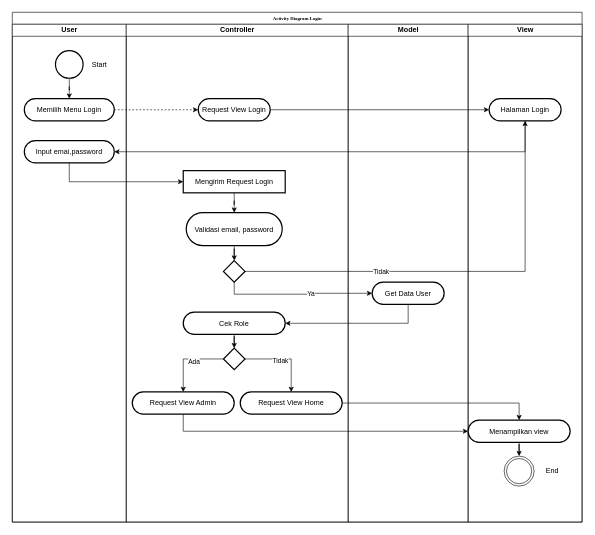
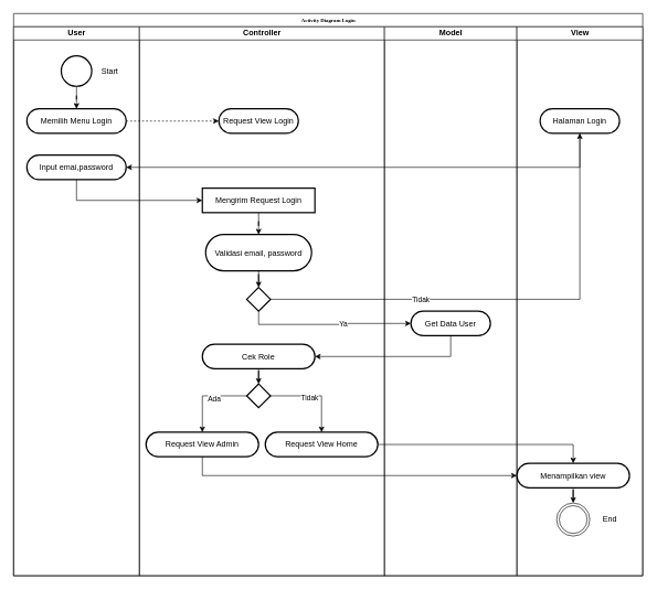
  <mxCell id="0" />
  <mxCell id="1" parent="0" />
  <mxCell id="2" value="Activity Diagram Login" style="swimlane;html=1;childLayout=stackLayout;startSize=20;rounded=0;shadow=0;labelBackgroundColor=none;strokeWidth=1;fontFamily=Verdana;fontSize=8;align=center;" vertex="1" parent="1"><mxGeometry x="20" width="950" height="850" as="geometry" y="20" /></mxCell>
  <mxCell id="3" value="User" style="swimlane;html=1;startSize=20;" vertex="1" parent="2"><mxGeometry y="20" width="190" height="830" as="geometry" /></mxCell>
  <mxCell id="4" value="" style="edgeStyle=orthogonalEdgeStyle;rounded=0;orthogonalLoop=1;jettySize=auto;html=1;" edge="1" parent="3" source="5" target="6"><mxGeometry relative="1" as="geometry" /></mxCell>
  <mxCell id="5" value="" style="strokeWidth=2;html=1;shape=mxgraph.flowchart.start_2;whiteSpace=wrap;fillStyle=solid;" vertex="1" parent="3"><mxGeometry x="72" y="44" width="46" height="46" as="geometry" /></mxCell>
  <mxCell id="6" value="Memilih Menu Login" style="rounded=1;whiteSpace=wrap;html=1;strokeWidth=2;fillStyle=solid;arcSize=50;" vertex="1" parent="3"><mxGeometry x="20" y="124" width="150" height="37" as="geometry" /></mxCell>
  <mxCell id="7" value="Input emai,password" style="rounded=1;whiteSpace=wrap;html=1;strokeWidth=2;fillStyle=solid;arcSize=50;" vertex="1" parent="3"><mxGeometry x="20" y="194" width="150" height="37" as="geometry" /></mxCell>
  <mxCell id="8" value="Start" style="text;html=1;align=center;verticalAlign=middle;resizable=0;points=[];autosize=1;strokeColor=none;fillColor=none;" vertex="1" parent="3"><mxGeometry x="120" y="52" width="50" height="30" as="geometry" /></mxCell>
  <mxCell id="9" value="Controller" style="swimlane;html=1;startSize=20;" vertex="1" parent="2"><mxGeometry x="190" y="20" width="370" height="830" as="geometry" /></mxCell>
  <mxCell id="10" style="edgeStyle=orthogonalEdgeStyle;rounded=0;orthogonalLoop=1;jettySize=auto;html=1;exitX=0.5;exitY=1;exitDx=0;exitDy=0;" edge="1" parent="9"><mxGeometry relative="1" as="geometry"><mxPoint x="80" y="352.5" as="sourcePoint" /><mxPoint x="80" y="352.5" as="targetPoint" /></mxGeometry></mxCell>
  <mxCell id="11" style="edgeStyle=orthogonalEdgeStyle;rounded=0;orthogonalLoop=1;jettySize=auto;html=1;entryX=0.5;entryY=0;entryDx=0;entryDy=0;" edge="1" parent="9" source="12" target="14"><mxGeometry relative="1" as="geometry" /></mxCell>
  <mxCell id="12" value="Mengirim Request Login" style="whiteSpace=wrap;html=1;strokeWidth=2;fillStyle=solid;arcSize=50;rounded=0;" vertex="1" parent="9"><mxGeometry x="95" y="244" width="170" height="37" as="geometry" /></mxCell>
  <mxCell id="13" style="edgeStyle=orthogonalEdgeStyle;rounded=0;orthogonalLoop=1;jettySize=auto;html=1;entryX=0.5;entryY=0;entryDx=0;entryDy=0;entryPerimeter=0;" edge="1" parent="9" source="14" target="15"><mxGeometry relative="1" as="geometry" /></mxCell>
  <mxCell id="14" value="Validasi email, password" style="rounded=1;whiteSpace=wrap;html=1;strokeWidth=2;fillStyle=solid;arcSize=50;" vertex="1" parent="9"><mxGeometry x="100" y="314" width="160" height="55" as="geometry" /></mxCell>
  <mxCell id="15" value="" style="strokeWidth=2;html=1;shape=mxgraph.flowchart.decision;whiteSpace=wrap;" vertex="1" parent="9"><mxGeometry x="162" y="394" width="36" height="36" as="geometry" /></mxCell>
  <mxCell id="16" style="edgeStyle=orthogonalEdgeStyle;rounded=0;orthogonalLoop=1;jettySize=auto;html=1;entryX=0.5;entryY=0;entryDx=0;entryDy=0;entryPerimeter=0;" edge="1" parent="9" source="17" target="24"><mxGeometry relative="1" as="geometry" /></mxCell>
  <mxCell id="17" value="Cek Role" style="rounded=1;whiteSpace=wrap;html=1;strokeWidth=2;fillStyle=solid;arcSize=50;" vertex="1" parent="9"><mxGeometry x="95" y="480" width="170" height="37" as="geometry" /></mxCell>
  <mxCell id="18" value="Request View Admin" style="rounded=1;whiteSpace=wrap;html=1;strokeWidth=2;fillStyle=solid;arcSize=50;" vertex="1" parent="9"><mxGeometry x="10" y="613" width="170" height="37" as="geometry" /></mxCell>
  <mxCell id="19" value="Request View Login" style="rounded=1;whiteSpace=wrap;html=1;strokeWidth=2;fillStyle=solid;arcSize=50;" vertex="1" parent="9"><mxGeometry x="120" y="124" width="120" height="37" as="geometry" /></mxCell>
  <mxCell id="20" value="" style="edgeStyle=orthogonalEdgeStyle;rounded=0;orthogonalLoop=1;jettySize=auto;html=1;exitX=0;exitY=0.5;exitDx=0;exitDy=0;exitPerimeter=0;" edge="1" parent="9" source="24" target="18"><mxGeometry relative="1" as="geometry" /></mxCell>
  <mxCell id="21" value="Ada" style="edgeLabel;html=1;align=center;verticalAlign=middle;resizable=0;points=[];" vertex="1" connectable="0" parent="20"><mxGeometry x="-0.186" y="4" relative="1" as="geometry"><mxPoint as="offset" /></mxGeometry></mxCell>
  <mxCell id="22" style="edgeStyle=orthogonalEdgeStyle;rounded=0;orthogonalLoop=1;jettySize=auto;html=1;entryX=0.5;entryY=0;entryDx=0;entryDy=0;exitX=1;exitY=0.5;exitDx=0;exitDy=0;exitPerimeter=0;" edge="1" parent="9" source="24" target="25"><mxGeometry relative="1" as="geometry"><mxPoint x="200" y="558" as="sourcePoint" /></mxGeometry></mxCell>
  <mxCell id="23" value="Tidak" style="edgeLabel;html=1;align=center;verticalAlign=middle;resizable=0;points=[];" vertex="1" connectable="0" parent="22"><mxGeometry x="-0.122" y="-2" relative="1" as="geometry"><mxPoint as="offset" /></mxGeometry></mxCell>
  <mxCell id="24" value="" style="strokeWidth=2;html=1;shape=mxgraph.flowchart.decision;whiteSpace=wrap;" vertex="1" parent="9"><mxGeometry x="162" y="540" width="36" height="36" as="geometry" /></mxCell>
  <mxCell id="25" value="Request View Home" style="rounded=1;whiteSpace=wrap;html=1;strokeWidth=2;fillStyle=solid;arcSize=50;" vertex="1" parent="9"><mxGeometry x="190" y="613" width="170" height="37" as="geometry" /></mxCell>
  <mxCell id="26" value="Model" style="swimlane;html=1;startSize=20;" vertex="1" parent="2"><mxGeometry x="560" y="20" width="200" height="830" as="geometry" /></mxCell>
  <mxCell id="27" value="Get Data User" style="rounded=1;whiteSpace=wrap;html=1;strokeWidth=2;fillStyle=solid;arcSize=50;" vertex="1" parent="26"><mxGeometry x="40" y="430" width="120" height="37" as="geometry" /></mxCell>
  <mxCell id="28" value="View" style="swimlane;html=1;startSize=20;" vertex="1" parent="2"><mxGeometry x="760" y="20" width="190" height="830" as="geometry" /></mxCell>
  <mxCell id="29" value="Halaman Login" style="rounded=1;whiteSpace=wrap;html=1;strokeWidth=2;fillStyle=solid;arcSize=50;" vertex="1" parent="28"><mxGeometry x="35" y="124" width="120" height="37" as="geometry" /></mxCell>
  <mxCell id="30" style="edgeStyle=orthogonalEdgeStyle;rounded=0;orthogonalLoop=1;jettySize=auto;html=1;entryX=0.5;entryY=0;entryDx=0;entryDy=0;" edge="1" parent="28" source="31" target="32"><mxGeometry relative="1" as="geometry" /></mxCell>
  <mxCell id="31" value="Menampilkan view" style="rounded=1;whiteSpace=wrap;html=1;strokeWidth=2;fillStyle=solid;arcSize=50;" vertex="1" parent="28"><mxGeometry y="660" width="170" height="37" as="geometry" /></mxCell>
  <mxCell id="32" value="" style="ellipse;shape=doubleEllipse;whiteSpace=wrap;html=1;aspect=fixed;" vertex="1" parent="28"><mxGeometry x="60" y="720" width="50" height="50" as="geometry" /></mxCell>
  <mxCell id="33" value="End" style="text;html=1;align=center;verticalAlign=middle;resizable=0;points=[];autosize=1;strokeColor=none;fillColor=none;" vertex="1" parent="28"><mxGeometry x="120" y="730" width="40" height="30" as="geometry" /></mxCell>
  <mxCell id="34" style="edgeStyle=orthogonalEdgeStyle;rounded=0;orthogonalLoop=1;jettySize=auto;html=1;dashed=1;" edge="1" parent="2" source="6" target="19"><mxGeometry relative="1" as="geometry"><mxPoint x="230" y="164" as="targetPoint" /></mxGeometry></mxCell>
  <mxCell id="35" style="edgeStyle=orthogonalEdgeStyle;rounded=0;orthogonalLoop=1;jettySize=auto;html=1;entryX=1;entryY=0.5;entryDx=0;entryDy=0;exitX=0.5;exitY=1;exitDx=0;exitDy=0;" edge="1" parent="2" source="29" target="7"><mxGeometry relative="1" as="geometry" /></mxCell>
  <mxCell id="36" style="edgeStyle=orthogonalEdgeStyle;rounded=0;orthogonalLoop=1;jettySize=auto;html=1;exitX=0.5;exitY=1;exitDx=0;exitDy=0;entryX=0;entryY=0.5;entryDx=0;entryDy=0;" edge="1" parent="2" source="7" target="12"><mxGeometry relative="1" as="geometry"><mxPoint x="95" y="304" as="targetPoint" /></mxGeometry></mxCell>
  <mxCell id="37" style="edgeStyle=orthogonalEdgeStyle;rounded=0;orthogonalLoop=1;jettySize=auto;html=1;entryX=0.5;entryY=1;entryDx=0;entryDy=0;" edge="1" parent="2" source="15" target="29"><mxGeometry relative="1" as="geometry" /></mxCell>
  <mxCell id="38" value="Tidak" style="edgeLabel;html=1;align=center;verticalAlign=middle;resizable=0;points=[];" vertex="1" connectable="0" parent="37"><mxGeometry x="-0.37" relative="1" as="geometry"><mxPoint as="offset" /></mxGeometry></mxCell>
  <mxCell id="39" style="edgeStyle=orthogonalEdgeStyle;rounded=0;orthogonalLoop=1;jettySize=auto;html=1;entryX=0;entryY=0.5;entryDx=0;entryDy=0;exitX=0.5;exitY=1;exitDx=0;exitDy=0;" edge="1" parent="2" source="18" target="31"><mxGeometry relative="1" as="geometry" /></mxCell>
- <mxCell id="40" style="edgeStyle=orthogonalEdgeStyle;rounded=0;orthogonalLoop=1;jettySize=auto;html=1;" edge="1" parent="2" source="19" target="29"><mxGeometry relative="1" as="geometry" /></mxCell>
  <mxCell id="41" style="edgeStyle=orthogonalEdgeStyle;rounded=0;orthogonalLoop=1;jettySize=auto;html=1;entryX=1;entryY=0.5;entryDx=0;entryDy=0;exitX=0.5;exitY=1;exitDx=0;exitDy=0;" edge="1" parent="2" source="27" target="17"><mxGeometry relative="1" as="geometry"><mxPoint x="313.0" y="602" as="targetPoint" /></mxGeometry></mxCell>
  <mxCell id="42" style="edgeStyle=orthogonalEdgeStyle;rounded=0;orthogonalLoop=1;jettySize=auto;html=1;entryX=0;entryY=0.5;entryDx=0;entryDy=0;exitX=0.5;exitY=1;exitDx=0;exitDy=0;exitPerimeter=0;" edge="1" parent="2" source="15" target="27"><mxGeometry relative="1" as="geometry" /></mxCell>
  <mxCell id="43" value="Ya" style="edgeLabel;html=1;align=center;verticalAlign=middle;resizable=0;points=[];" vertex="1" connectable="0" parent="42"><mxGeometry x="0.188" relative="1" as="geometry"><mxPoint as="offset" /></mxGeometry></mxCell>
  <mxCell id="44" style="edgeStyle=orthogonalEdgeStyle;rounded=0;orthogonalLoop=1;jettySize=auto;html=1;entryX=0.5;entryY=0;entryDx=0;entryDy=0;" edge="1" parent="2" source="25" target="31"><mxGeometry relative="1" as="geometry"><mxPoint x="760" y="814" as="targetPoint" /></mxGeometry></mxCell>
